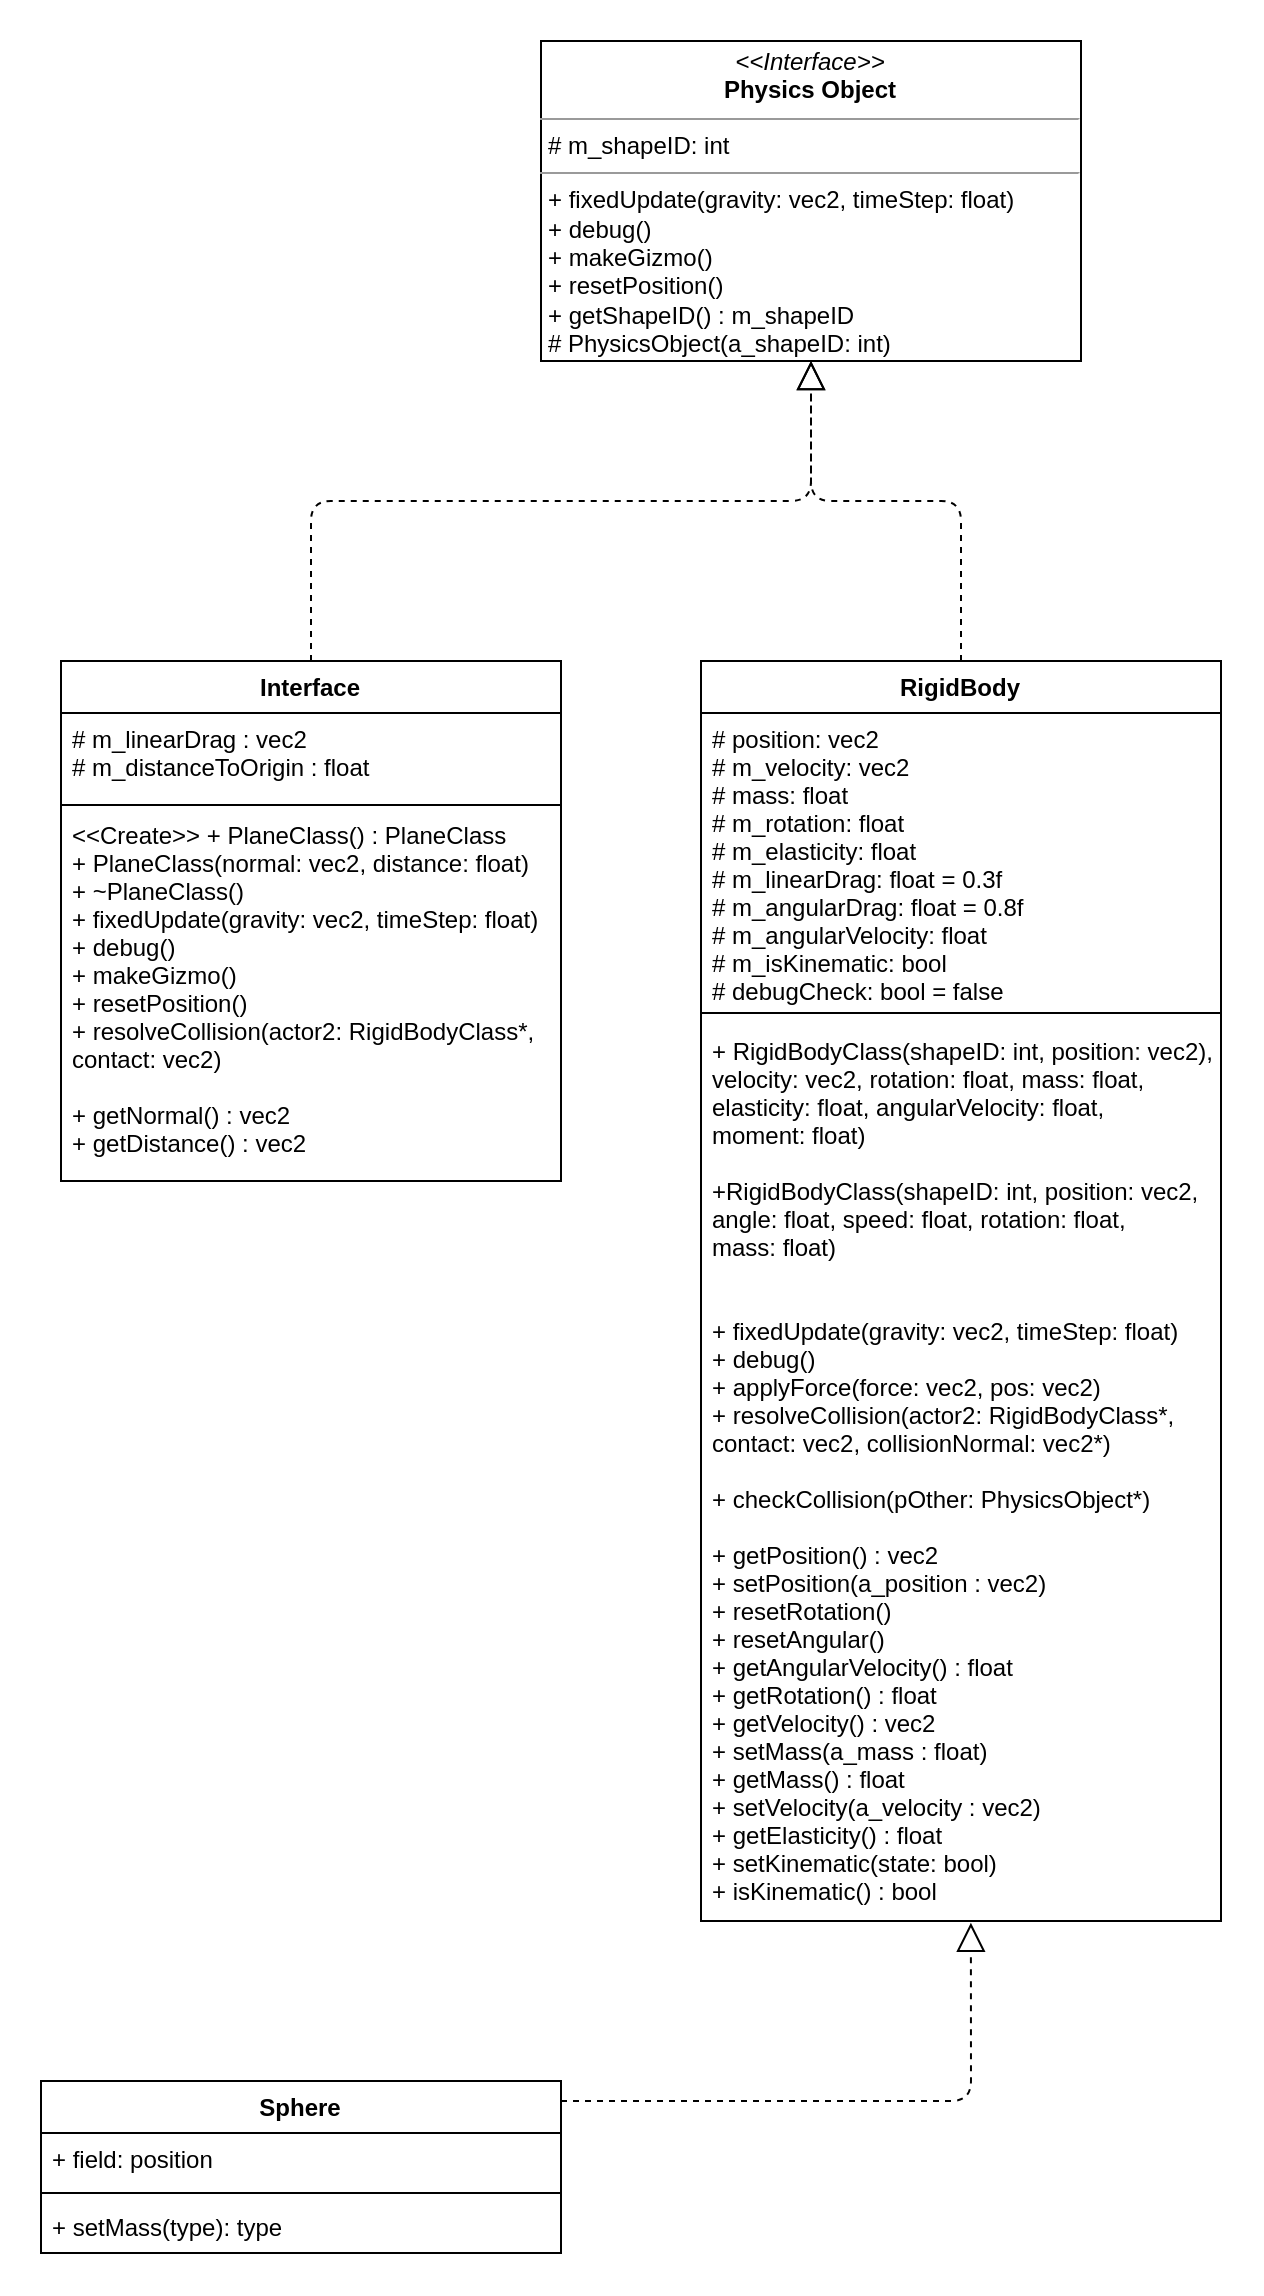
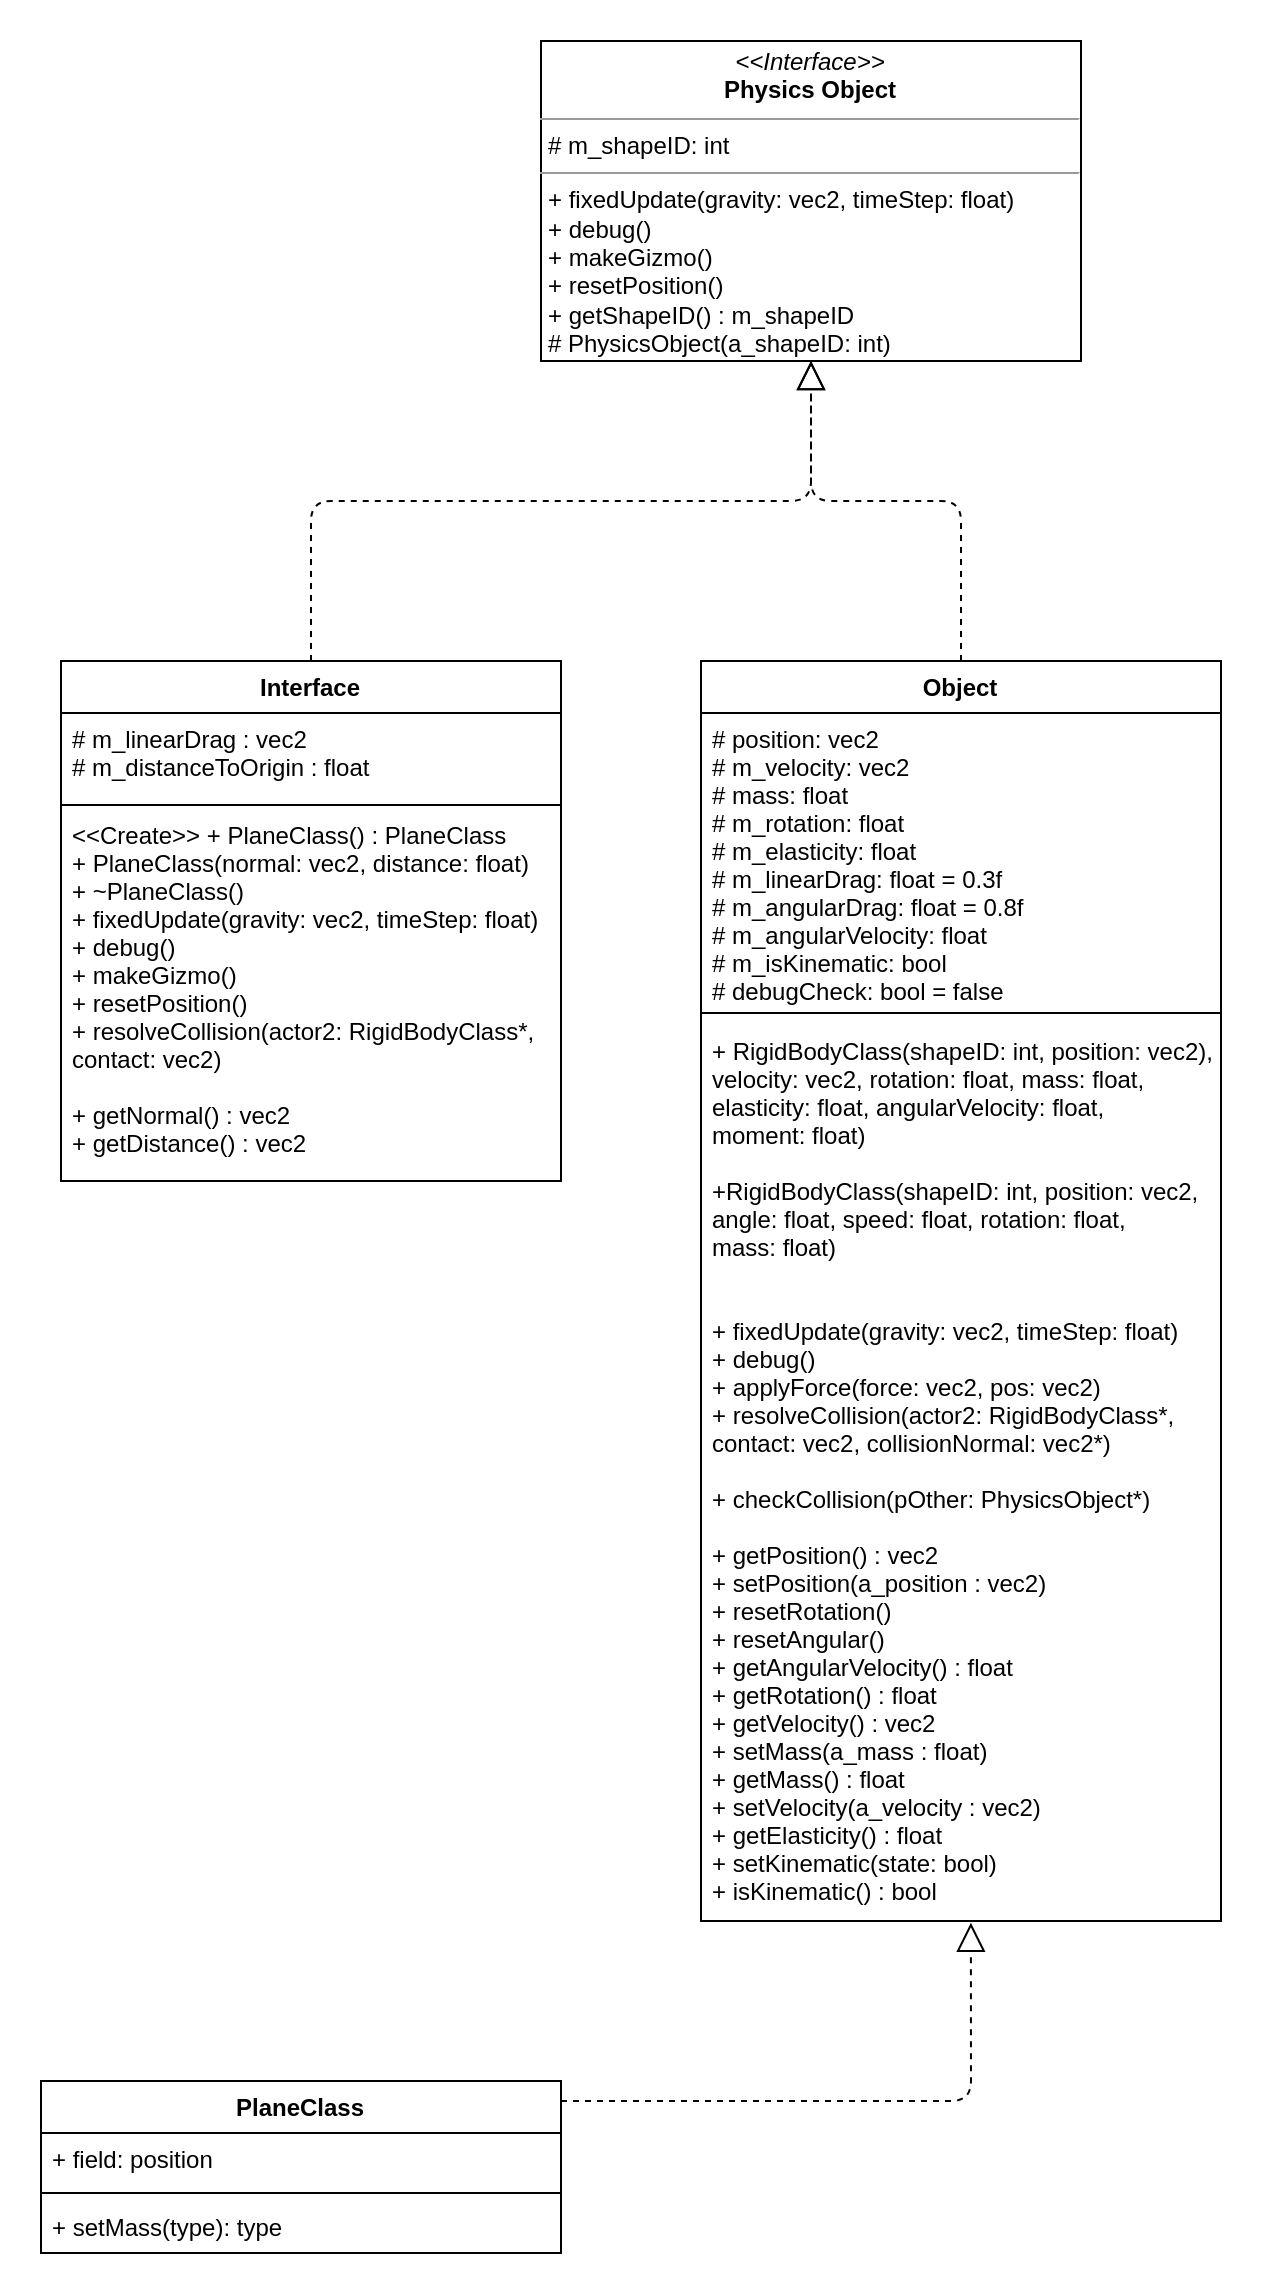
  <mxCell id="0" />
  <mxCell id="1" parent="0" />
  <mxCell id="2" value="&lt;p style=&quot;margin: 0px ; margin-top: 4px ; text-align: center&quot;&gt;&lt;i&gt;&amp;lt;&amp;lt;Interface&amp;gt;&amp;gt;&lt;/i&gt;&lt;br&gt;&lt;b&gt;Physics Object&lt;/b&gt;&lt;/p&gt;&lt;hr size=&quot;1&quot;&gt;&lt;p style=&quot;margin: 0px ; margin-left: 4px&quot;&gt;# m_shapeID: int&lt;br&gt;&lt;/p&gt;&lt;hr size=&quot;1&quot;&gt;&lt;p style=&quot;margin: 0px ; margin-left: 4px&quot;&gt;+ fixedUpdate(gravity: vec2, timeStep: float)&lt;br&gt;+ debug()&lt;br&gt;+ makeGizmo()&lt;/p&gt;&lt;p style=&quot;margin: 0px ; margin-left: 4px&quot;&gt;+ resetPosition()&lt;/p&gt;&lt;p style=&quot;margin: 0px ; margin-left: 4px&quot;&gt;+ getShapeID() : m_shapeID&lt;/p&gt;&lt;p style=&quot;margin: 0px ; margin-left: 4px&quot;&gt;# PhysicsObject(a_shapeID: int)&lt;/p&gt;" style="verticalAlign=top;align=left;overflow=fill;fontSize=12;fontFamily=Helvetica;html=1;" vertex="1" parent="1"><mxGeometry x="270" y="20" width="270" height="160" as="geometry" /></mxCell>
  <mxCell id="3" value="Interface" style="swimlane;fontStyle=1;align=center;verticalAlign=top;childLayout=stackLayout;horizontal=1;startSize=26;horizontalStack=0;resizeParent=1;resizeParentMax=0;resizeLast=0;collapsible=1;marginBottom=0;" vertex="1" parent="1"><mxGeometry x="30" y="330" width="250" height="260" as="geometry" /></mxCell>
  <mxCell id="4" value="# m_linearDrag : vec2&#10;# m_distanceToOrigin : float" style="text;strokeColor=none;fillColor=none;align=left;verticalAlign=top;spacingLeft=4;spacingRight=4;overflow=hidden;rotatable=0;points=[[0,0.5],[1,0.5]];portConstraint=eastwest;" vertex="1" parent="3"><mxGeometry y="26" width="250" height="44" as="geometry" /></mxCell>
  <mxCell id="5" value="" style="line;strokeWidth=1;fillColor=none;align=left;verticalAlign=middle;spacingTop=-1;spacingLeft=3;spacingRight=3;rotatable=0;labelPosition=right;points=[];portConstraint=eastwest;" vertex="1" parent="3"><mxGeometry y="70" width="250" height="4" as="geometry" /></mxCell>
  <mxCell id="6" value="&lt;&lt;Create&gt;&gt; + PlaneClass() : PlaneClass&#10;+ PlaneClass(normal: vec2, distance: float)&#10;+ ~PlaneClass()&#10;+ fixedUpdate(gravity: vec2, timeStep: float)&#10;+ debug()&#10;+ makeGizmo()&#10;+ resetPosition()&#10;+ resolveCollision(actor2: RigidBodyClass*,&#10;contact: vec2)&#10;&#10;+ getNormal() : vec2&#10;+ getDistance() : vec2&#10;" style="text;strokeColor=none;fillColor=none;align=left;verticalAlign=top;spacingLeft=4;spacingRight=4;overflow=hidden;rotatable=0;points=[[0,0.5],[1,0.5]];portConstraint=eastwest;" vertex="1" parent="3"><mxGeometry y="74" width="250" height="186" as="geometry" /></mxCell>
  <mxCell id="7" value="" style="endArrow=block;dashed=1;endFill=0;endSize=12;html=1;entryX=0.5;entryY=1;entryDx=0;entryDy=0;exitX=0.5;exitY=0;exitDx=0;exitDy=0;" edge="1" parent="1" source="3" target="2"><mxGeometry width="160" relative="1" as="geometry"><mxPoint x="330" y="350" as="sourcePoint" /><mxPoint x="490" y="350" as="targetPoint" /><Array as="points"><mxPoint x="155" y="250" /><mxPoint x="405" y="250" /></Array></mxGeometry></mxCell>
  <mxCell id="8" value="" style="endArrow=block;dashed=1;endFill=0;endSize=12;html=1;entryX=0.5;entryY=1;entryDx=0;entryDy=0;strokeColor=#000000;exitX=0.5;exitY=0;exitDx=0;exitDy=0;" edge="1" parent="1" source="9" target="2"><mxGeometry width="160" relative="1" as="geometry"><mxPoint x="560" y="330" as="sourcePoint" /><mxPoint x="415" y="190" as="targetPoint" /><Array as="points"><mxPoint x="480" y="250" /><mxPoint x="405" y="250" /></Array></mxGeometry></mxCell>
- <mxCell id="9" value="RigidBody" style="swimlane;fontStyle=1;align=center;verticalAlign=top;childLayout=stackLayout;horizontal=1;startSize=26;horizontalStack=0;resizeParent=1;resizeParentMax=0;resizeLast=0;collapsible=1;marginBottom=0;" vertex="1" parent="1"><mxGeometry x="350" y="330" width="260" height="630" as="geometry"><mxRectangle x="350" y="720" width="90" height="26" as="alternateBounds" /></mxGeometry></mxCell>
+ <mxCell id="9" value="Object" style="swimlane;fontStyle=1;align=center;verticalAlign=top;childLayout=stackLayout;horizontal=1;startSize=26;horizontalStack=0;resizeParent=1;resizeParentMax=0;resizeLast=0;collapsible=1;marginBottom=0;" vertex="1" parent="1"><mxGeometry x="350" y="330" width="260" height="630" as="geometry"><mxRectangle x="350" y="720" width="90" height="26" as="alternateBounds" /></mxGeometry></mxCell>
  <mxCell id="10" value="# position: vec2&#10;# m_velocity: vec2&#10;# mass: float&#10;# m_rotation: float&#10;# m_elasticity: float&#10;# m_linearDrag: float = 0.3f&#10;# m_angularDrag: float = 0.8f&#10;# m_angularVelocity: float&#10;# m_isKinematic: bool&#10;# debugCheck: bool = false" style="text;strokeColor=none;fillColor=none;align=left;verticalAlign=top;spacingLeft=4;spacingRight=4;overflow=hidden;rotatable=0;points=[[0,0.5],[1,0.5]];portConstraint=eastwest;" vertex="1" parent="9"><mxGeometry y="26" width="260" height="144" as="geometry" /></mxCell>
  <mxCell id="11" value="" style="line;strokeWidth=1;fillColor=none;align=left;verticalAlign=middle;spacingTop=-1;spacingLeft=3;spacingRight=3;rotatable=0;labelPosition=right;points=[];portConstraint=eastwest;" vertex="1" parent="9"><mxGeometry y="170" width="260" height="12" as="geometry" /></mxCell>
  <mxCell id="12" value="+ RigidBodyClass(shapeID: int, position: vec2),&#10;velocity: vec2, rotation: float, mass: float,&#10;elasticity: float, angularVelocity: float,&#10;moment: float)&#10;&#10;+RigidBodyClass(shapeID: int, position: vec2,&#10;angle: float, speed: float, rotation: float,&#10;mass: float)&#10;&#10;&#10;+ fixedUpdate(gravity: vec2, timeStep: float)&#10;+ debug()&#10;+ applyForce(force: vec2, pos: vec2)&#10;+ resolveCollision(actor2: RigidBodyClass*, &#10;contact: vec2, collisionNormal: vec2*)&#10;&#10;+ checkCollision(pOther: PhysicsObject*)&#10;&#10;+ getPosition() : vec2&#10;+ setPosition(a_position : vec2)&#10;+ resetRotation()&#10;+ resetAngular()&#10;+ getAngularVelocity() : float&#10;+ getRotation() : float&#10;+ getVelocity() : vec2&#10;+ setMass(a_mass : float)&#10;+ getMass() : float&#10;+ setVelocity(a_velocity : vec2)&#10;+ getElasticity() : float&#10;+ setKinematic(state: bool)&#10;+ isKinematic() : bool&#10;" style="text;strokeColor=none;fillColor=none;align=left;verticalAlign=top;spacingLeft=4;spacingRight=4;overflow=hidden;rotatable=0;points=[[0,0.5],[1,0.5]];portConstraint=eastwest;" vertex="1" parent="9"><mxGeometry y="182" width="260" height="448" as="geometry" /></mxCell>
  <mxCell id="13" value="" style="endArrow=block;dashed=1;endFill=0;endSize=12;html=1;strokeColor=#000000;entryX=0.519;entryY=1.002;entryDx=0;entryDy=0;entryPerimeter=0;" edge="1" parent="1" target="12"><mxGeometry width="160" relative="1" as="geometry"><mxPoint x="280" y="1050" as="sourcePoint" /><mxPoint x="370" y="1060" as="targetPoint" /><Array as="points"><mxPoint x="485" y="1050" /></Array></mxGeometry></mxCell>
- <mxCell id="14" value="Sphere" style="swimlane;fontStyle=1;align=center;verticalAlign=top;childLayout=stackLayout;horizontal=1;startSize=26;horizontalStack=0;resizeParent=1;resizeParentMax=0;resizeLast=0;collapsible=1;marginBottom=0;" vertex="1" parent="1"><mxGeometry x="20" y="1040" width="260" height="86" as="geometry" /></mxCell>
+ <mxCell id="14" value="PlaneClass" style="swimlane;fontStyle=1;align=center;verticalAlign=top;childLayout=stackLayout;horizontal=1;startSize=26;horizontalStack=0;resizeParent=1;resizeParentMax=0;resizeLast=0;collapsible=1;marginBottom=0;" vertex="1" parent="1"><mxGeometry x="20" y="1040" width="260" height="86" as="geometry" /></mxCell>
  <mxCell id="15" value="+ field: position" style="text;strokeColor=none;fillColor=none;align=left;verticalAlign=top;spacingLeft=4;spacingRight=4;overflow=hidden;rotatable=0;points=[[0,0.5],[1,0.5]];portConstraint=eastwest;" vertex="1" parent="14"><mxGeometry y="26" width="260" height="26" as="geometry" /></mxCell>
  <mxCell id="16" value="" style="line;strokeWidth=1;fillColor=none;align=left;verticalAlign=middle;spacingTop=-1;spacingLeft=3;spacingRight=3;rotatable=0;labelPosition=right;points=[];portConstraint=eastwest;" vertex="1" parent="14"><mxGeometry y="52" width="260" height="8" as="geometry" /></mxCell>
  <mxCell id="17" value="+ setMass(type): type" style="text;strokeColor=none;fillColor=none;align=left;verticalAlign=top;spacingLeft=4;spacingRight=4;overflow=hidden;rotatable=0;points=[[0,0.5],[1,0.5]];portConstraint=eastwest;" vertex="1" parent="14"><mxGeometry y="60" width="260" height="26" as="geometry" /></mxCell>
